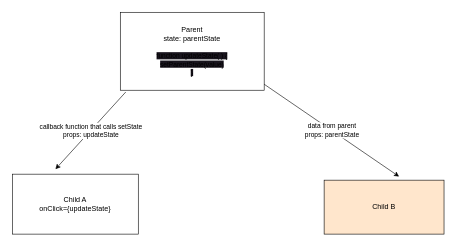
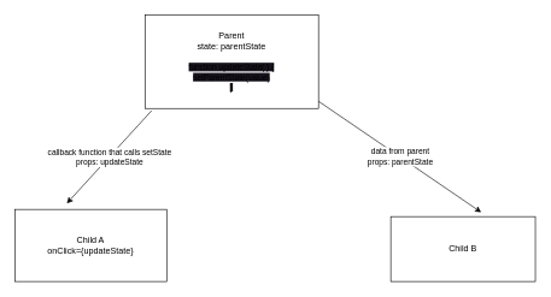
  <mxCell id="0" />
  <mxCell id="1" parent="0" />
  <mxCell id="2" value="Parent&lt;br&gt;state: parentState&lt;br&gt;&lt;br&gt;&lt;span style=&quot;font-size: 11px; background-color: rgb(24, 20, 29);&quot;&gt;function updateState( ) {&lt;/span&gt;&lt;br style=&quot;font-size: 11px;&quot;&gt;&lt;span style=&quot;font-size: 11px; background-color: rgb(24, 20, 29);&quot;&gt;setParentState(value)&lt;/span&gt;&lt;br style=&quot;font-size: 11px;&quot;&gt;&lt;span style=&quot;font-size: 11px; background-color: rgb(24, 20, 29);&quot;&gt;}&lt;/span&gt;" style="whiteSpace=wrap;html=1;" vertex="1" parent="1"><mxGeometry x="200" y="20" width="240" height="130" as="geometry" /></mxCell>
  <mxCell id="3" value="Child A&lt;br&gt;onClick={updateState}" style="whiteSpace=wrap;html=1;" vertex="1" parent="1"><mxGeometry x="20" y="290" width="210" height="100" as="geometry" /></mxCell>
- <mxCell id="4" value="Child B" style="whiteSpace=wrap;html=1;fillColor=#ffe6cc;" vertex="1" parent="1"><mxGeometry x="540" y="300" width="200" height="90" as="geometry" /></mxCell>
+ <mxCell id="4" value="Child B" style="whiteSpace=wrap;html=1;" vertex="1" parent="1"><mxGeometry x="540" y="300" width="200" height="90" as="geometry" /></mxCell>
  <mxCell id="5" value="" style="endArrow=classic;html=1;exitX=0.038;exitY=1.023;exitDx=0;exitDy=0;exitPerimeter=0;entryX=0.342;entryY=-0.083;entryDx=0;entryDy=0;entryPerimeter=0;" edge="1" parent="1" source="2" target="3"><mxGeometry relative="1" as="geometry"><mxPoint x="350" y="220" as="sourcePoint" /><mxPoint x="450" y="220" as="targetPoint" /></mxGeometry></mxCell>
  <mxCell id="6" value="callback function that calls setState&lt;br&gt;props: updateState" style="edgeLabel;resizable=0;html=1;align=center;verticalAlign=middle;" connectable="0" vertex="1" parent="5"><mxGeometry relative="1" as="geometry" /></mxCell>
  <mxCell id="7" value="" style="endArrow=classic;html=1;entryX=0.625;entryY=-0.067;entryDx=0;entryDy=0;entryPerimeter=0;" edge="1" parent="1" target="4"><mxGeometry relative="1" as="geometry"><mxPoint x="440" y="140" as="sourcePoint" /><mxPoint x="540" y="140" as="targetPoint" /></mxGeometry></mxCell>
  <mxCell id="8" value="data from parent&lt;br&gt;props: parentState" style="edgeLabel;resizable=0;html=1;align=center;verticalAlign=middle;" connectable="0" vertex="1" parent="7"><mxGeometry relative="1" as="geometry" /></mxCell>
